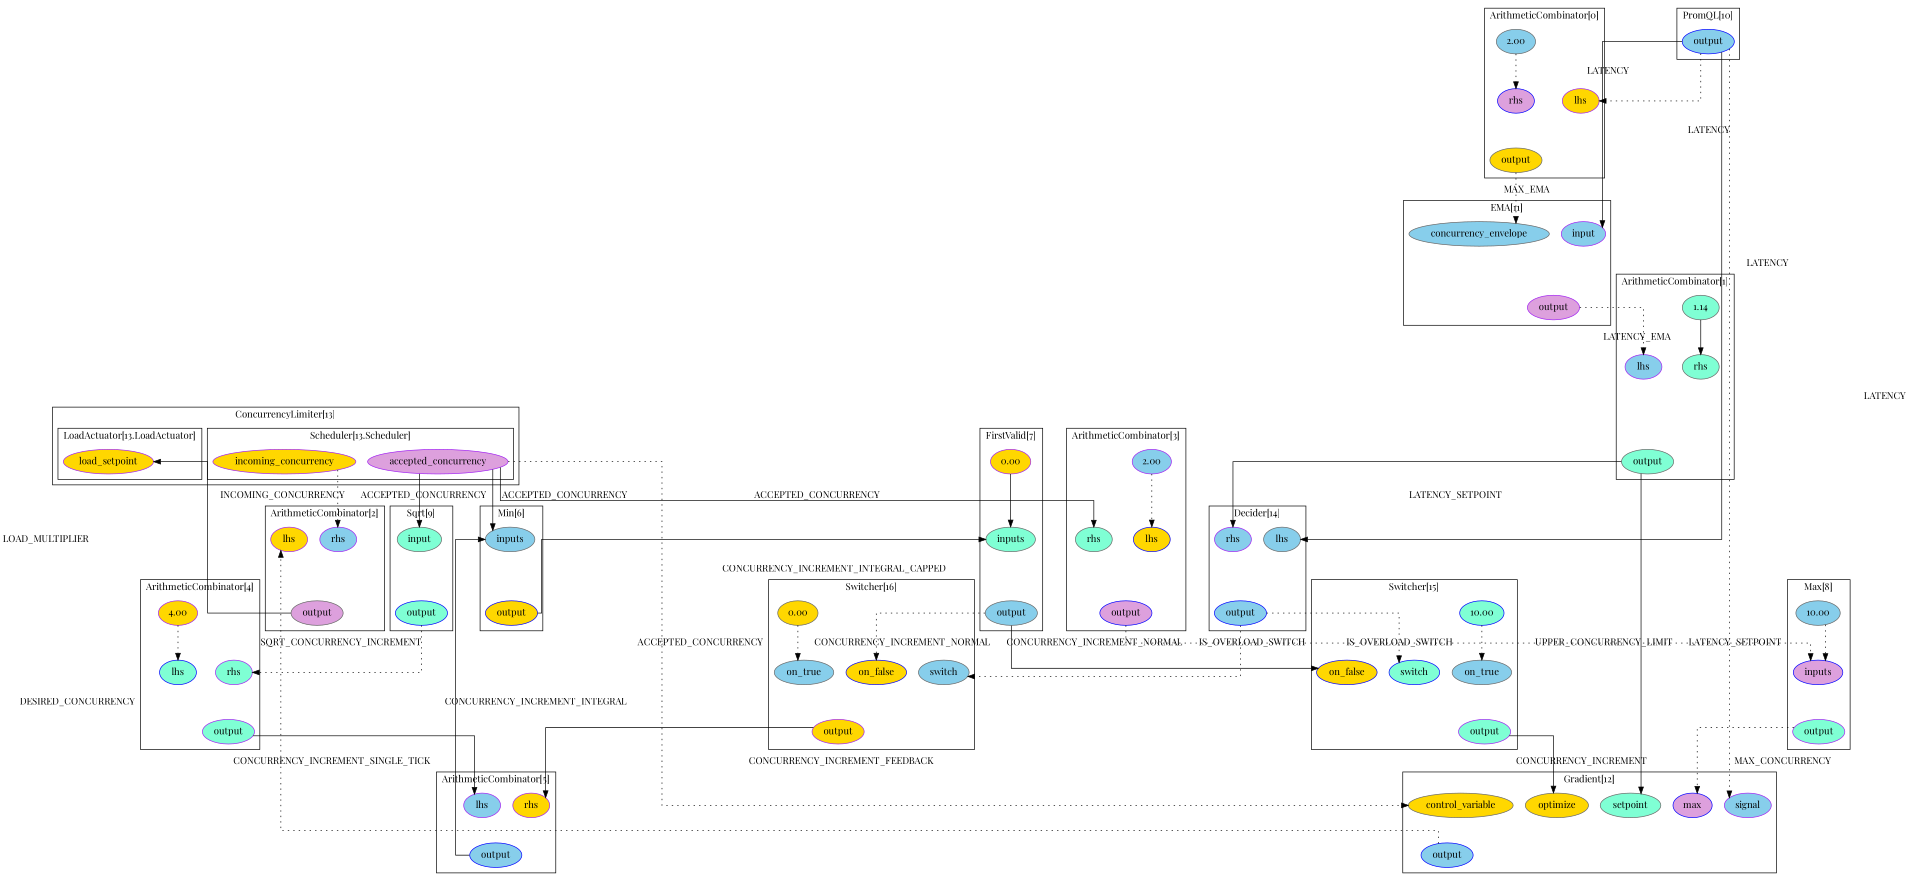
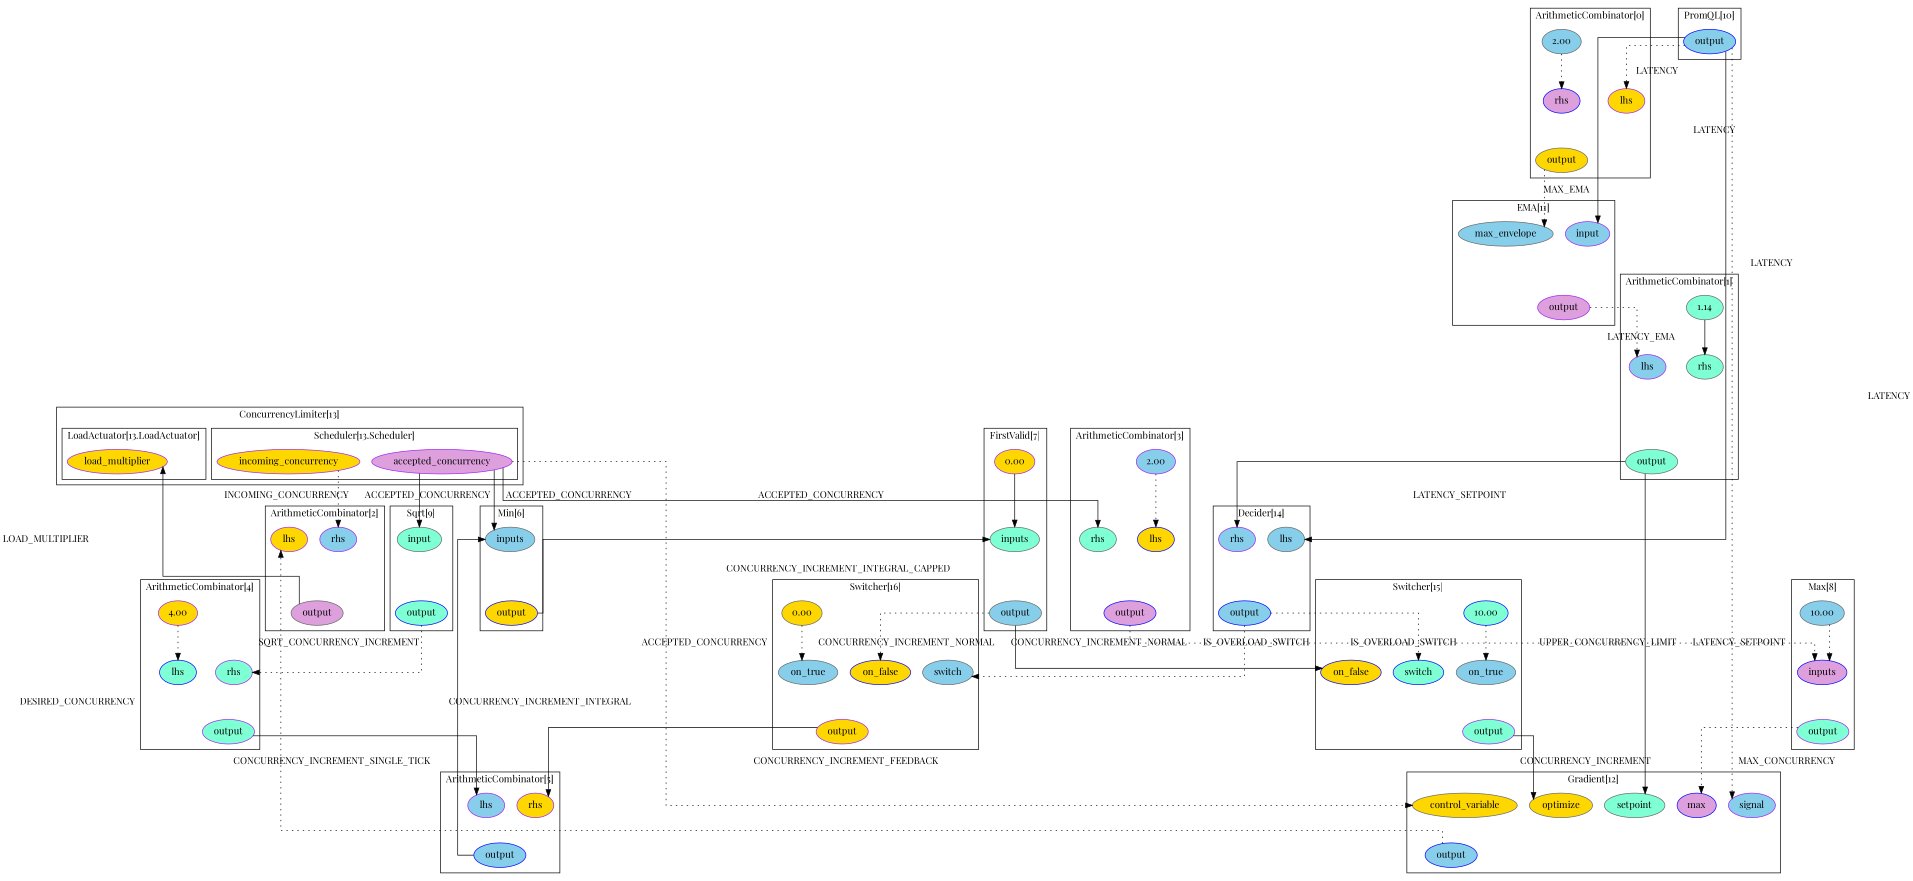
  digraph {
    fontname="Playfair Display"
    rankdir=TB
    splines=ortho
    node [color=purple fillcolor=skyblue fontname="Playfair Display" style=filled]
    edge [fontname="Playfair Display" style=dotted]
    n1 [fillcolor=gold label=lhs]
    n2 [color=blue fillcolor=plum label=rhs]
    n3 [color=gray40 fillcolor=gold label=output]
    n4 [color=gray40 label=2.00]
    n5 [label=lhs]
    n6 [color=gray40 fillcolor=aquamarine label=rhs]
    n7 [color=gray40 fillcolor=aquamarine label=output]
    n8 [color=gray40 fillcolor=aquamarine label=1.14]
    n9 [fillcolor=gold label=lhs]
    n10 [label=rhs]
    n11 [color=gray40 fillcolor=plum label=output]
    n12 [color=blue fillcolor=gold label=lhs]
    n13 [color=gray40 fillcolor=aquamarine label=rhs]
    n14 [color=blue fillcolor=plum label=output]
    n15 [label=2.00]
    n16 [fillcolor=aquamarine label=output]
    n17 [color=blue fillcolor=aquamarine label=lhs]
    n18 [fillcolor=aquamarine label=rhs]
    n19 [fillcolor=gold label=4.00]
    n20 [label=lhs]
    n21 [fillcolor=gold label=rhs]
    n22 [color=blue label=output]
-   n23 [fillcolor=gold label=load_setpoint]
+   n23 [fillcolor=gold label=load_multiplier]
    n24 [fillcolor=plum label=accepted_concurrency]
    n25 [fillcolor=gold label=incoming_concurrency]
    n26 [color=gray40 label=lhs]
    n27 [label=rhs]
    n28 [color=blue label=output]
    n29 [color=gray40 fillcolor=gold label=control_variable]
    n30 [color=blue fillcolor=plum label=max]
    n31 [color=gray40 fillcolor=gold label=optimize]
    n32 [color=gray40 fillcolor=aquamarine label=setpoint]
    n33 [label=signal]
    n34 [color=blue label=output]
    n35 [label=input]
-   n36 [color=gray40 label=concurrency_envelope]
+   n36 [color=gray40 label=max_envelope]
    n37 [fillcolor=plum label=output]
    n38 [color=gray40 fillcolor=aquamarine label=inputs]
    n39 [color=gray40 label=output]
    n40 [fillcolor=gold label=0.00]
    n41 [color=blue fillcolor=plum label=inputs]
    n42 [fillcolor=aquamarine label=output]
    n43 [color=gray40 label=10.00]
    n44 [color=blue fillcolor=gold label=output]
    n45 [color=gray40 label=inputs]
    n46 [fillcolor=gold label=output]
    n47 [color=blue fillcolor=gold label=on_false]
    n48 [color=gray40 label=on_true]
    n49 [color=gray40 label=switch]
    n50 [color=gray40 fillcolor=gold label=0.00]
    n51 [color=blue label=output]
    n52 [color=gray40 fillcolor=aquamarine label=input]
    n53 [color=blue fillcolor=aquamarine label=output]
    n54 [color=blue fillcolor=gold label=on_false]
    n55 [color=gray40 label=on_true]
    n56 [color=blue fillcolor=aquamarine label=switch]
    n57 [fillcolor=aquamarine label=output]
    n58 [color=blue fillcolor=aquamarine label=10.00]
    subgraph cluster_1 {
      label="ArithmeticCombinator[0]"
      n4
      subgraph sub_2 {
        label="ArithmeticCombinator[0]"
        rank=same
        n1
        n2
      }
      subgraph sub_3 {
        label="ArithmeticCombinator[0]"
        rank=same
        n3
      }
    }
    subgraph cluster_4 {
      label="ArithmeticCombinator[1]"
      n8
      subgraph sub_5 {
        label="ArithmeticCombinator[1]"
        rank=same
        n5
        n6
      }
      subgraph sub_6 {
        label="ArithmeticCombinator[1]"
        rank=same
        n7
      }
    }
    subgraph cluster_7 {
      label="ArithmeticCombinator[2]"
      subgraph sub_8 {
        label="ArithmeticCombinator[2]"
        rank=same
        n9
        n10
      }
      subgraph sub_9 {
        label="ArithmeticCombinator[2]"
        rank=same
        n11
      }
    }
    subgraph cluster_10 {
      label="ArithmeticCombinator[3]"
      n15
      subgraph sub_11 {
        label="ArithmeticCombinator[3]"
        rank=same
        n12
        n13
      }
      subgraph sub_12 {
        label="ArithmeticCombinator[3]"
        rank=same
        n14
      }
    }
    subgraph cluster_13 {
      label="ArithmeticCombinator[4]"
      n19
      subgraph sub_14 {
        label="ArithmeticCombinator[4]"
        rank=same
        n16
      }
      subgraph sub_15 {
        label="ArithmeticCombinator[4]"
        rank=same
        n17
        n18
      }
    }
    subgraph cluster_16 {
      label="ArithmeticCombinator[5]"
      subgraph sub_17 {
        label="ArithmeticCombinator[5]"
        rank=same
        n20
        n21
      }
      subgraph sub_18 {
        label="ArithmeticCombinator[5]"
        rank=same
        n22
      }
    }
    subgraph cluster_19 {
      label="ConcurrencyLimiter[13]"
      subgraph cluster_20 {
        label="LoadActuator[13.LoadActuator]"
        subgraph sub_21 {
          label="LoadActuator[13.LoadActuator]"
          rank=same
          n23
        }
      }
      subgraph cluster_22 {
        label="Scheduler[13.Scheduler]"
        subgraph sub_23 {
          label="Scheduler[13.Scheduler]"
          rank=same
          n24
          n25
        }
      }
    }
    subgraph cluster_24 {
      label="Decider[14]"
      subgraph sub_25 {
        label="Decider[14]"
        rank=same
        n26
        n27
      }
      subgraph sub_26 {
        label="Decider[14]"
        rank=same
        n28
      }
    }
    subgraph cluster_27 {
      label="Gradient[12]"
      subgraph sub_28 {
        label="Gradient[12]"
        rank=same
        n29
        n30
        n31
        n32
        n33
      }
      subgraph sub_29 {
        label="Gradient[12]"
        rank=same
        n34
      }
    }
    subgraph cluster_30 {
      label="EMA[11]"
      subgraph sub_31 {
        label="EMA[11]"
        rank=same
        n35
        n36
      }
      subgraph sub_32 {
        label="EMA[11]"
        rank=same
        n37
      }
    }
    subgraph cluster_33 {
      label="FirstValid[7]"
      n40
      subgraph sub_34 {
        label="FirstValid[7]"
        rank=same
        n38
      }
      subgraph sub_35 {
        label="FirstValid[7]"
        rank=same
        n39
      }
    }
    subgraph cluster_36 {
      label="Max[8]"
      n43
      subgraph sub_37 {
        label="Max[8]"
        rank=same
        n41
      }
      subgraph sub_38 {
        label="Max[8]"
        rank=same
        n42
      }
    }
    subgraph cluster_39 {
      label="Min[6]"
      subgraph sub_40 {
        label="Min[6]"
        rank=same
        n44
      }
      subgraph sub_41 {
        label="Min[6]"
        rank=same
        n45
      }
    }
    subgraph cluster_42 {
      label="Switcher[16]"
      n50
      subgraph sub_43 {
        label="Switcher[16]"
        rank=same
        n46
      }
      subgraph sub_44 {
        label="Switcher[16]"
        rank=same
        n47
        n48
        n49
      }
    }
    subgraph cluster_45 {
      label="PromQL[10]"
      subgraph sub_46 {
        label="PromQL[10]"
        rank=same
        n51
      }
    }
    subgraph cluster_47 {
      label="Sqrt[9]"
      subgraph sub_48 {
        label="Sqrt[9]"
        rank=same
        n52
      }
      subgraph sub_49 {
        label="Sqrt[9]"
        rank=same
        n53
      }
    }
    subgraph cluster_50 {
      label="Switcher[15]"
      n58
      subgraph sub_51 {
        label="Switcher[15]"
        rank=same
        n54
        n55
        n56
      }
      subgraph sub_52 {
        label="Switcher[15]"
        rank=same
        n57
      }
    }
    n2 -> n3 [style=invis]
    n3 -> n36 [label=MAX_EMA]
    n4 -> n2
    n5 -> n7 [style=invis]
    n7 -> n27 [label=LATENCY_SETPOINT style=solid]
    n7 -> n32 [label=LATENCY_SETPOINT style=solid]
    n8 -> n6 [style=solid]
    n10 -> n11 [style=invis]
    n11 -> n23 [label=LOAD_MULTIPLIER style=solid]
    n13 -> n14 [style=invis]
    n14 -> n41 [label=UPPER_CONCURRENCY_LIMIT]
    n15 -> n12
    n16 -> n20 [label=CONCURRENCY_INCREMENT_SINGLE_TICK style=solid]
    n18 -> n16 [style=invis]
    n19 -> n17
    n21 -> n22 [style=invis]
    n22 -> n45 [label=CONCURRENCY_INCREMENT_INTEGRAL style=solid]
    n24 -> n13 [label=ACCEPTED_CONCURRENCY style=solid]
    n24 -> n29 [label=ACCEPTED_CONCURRENCY]
    n24 -> n45 [label=ACCEPTED_CONCURRENCY style=solid]
    n24 -> n52 [label=ACCEPTED_CONCURRENCY style=solid]
    n25 -> n10 [label=INCOMING_CONCURRENCY]
    n27 -> n28 [style=invis]
    n28 -> n49 [label=IS_OVERLOAD_SWITCH]
    n28 -> n56 [label=IS_OVERLOAD_SWITCH]
    n29 -> n34 [style=invis]
    n34 -> n9 [label=DESIRED_CONCURRENCY]
    n36 -> n37 [style=invis]
    n37 -> n5 [label=LATENCY_EMA]
    n38 -> n39 [style=invis]
    n39 -> n47 [label=CONCURRENCY_INCREMENT_NORMAL]
    n39 -> n54 [label=CONCURRENCY_INCREMENT_NORMAL style=solid]
    n40 -> n38 [style=solid]
    n41 -> n42 [style=invis]
    n42 -> n30 [label=MAX_CONCURRENCY]
    n43 -> n41
    n44 -> n38 [label=CONCURRENCY_INCREMENT_INTEGRAL_CAPPED style=solid]
    n45 -> n44 [style=invis]
    n46 -> n21 [label=CONCURRENCY_INCREMENT_FEEDBACK style=solid]
    n47 -> n46 [style=invis]
    n50 -> n48
    n51 -> n1 [label=LATENCY]
    n51 -> n26 [label=LATENCY style=solid]
    n51 -> n33 [label=LATENCY]
    n51 -> n35 [label=LATENCY style=solid]
    n52 -> n53 [style=invis]
    n53 -> n18 [label=SQRT_CONCURRENCY_INCREMENT]
    n55 -> n57 [style=invis]
    n57 -> n31 [label=CONCURRENCY_INCREMENT style=solid]
    n58 -> n55
  }
